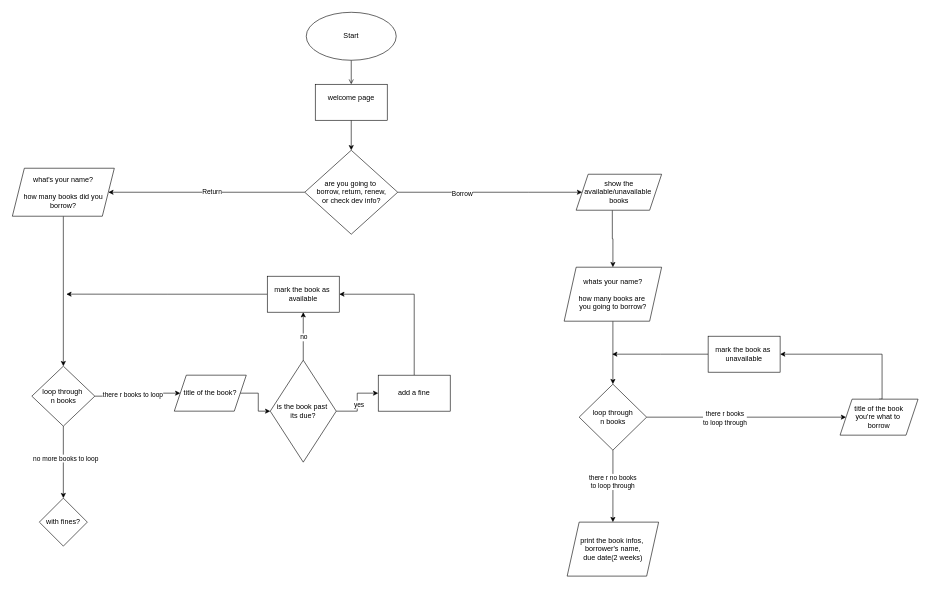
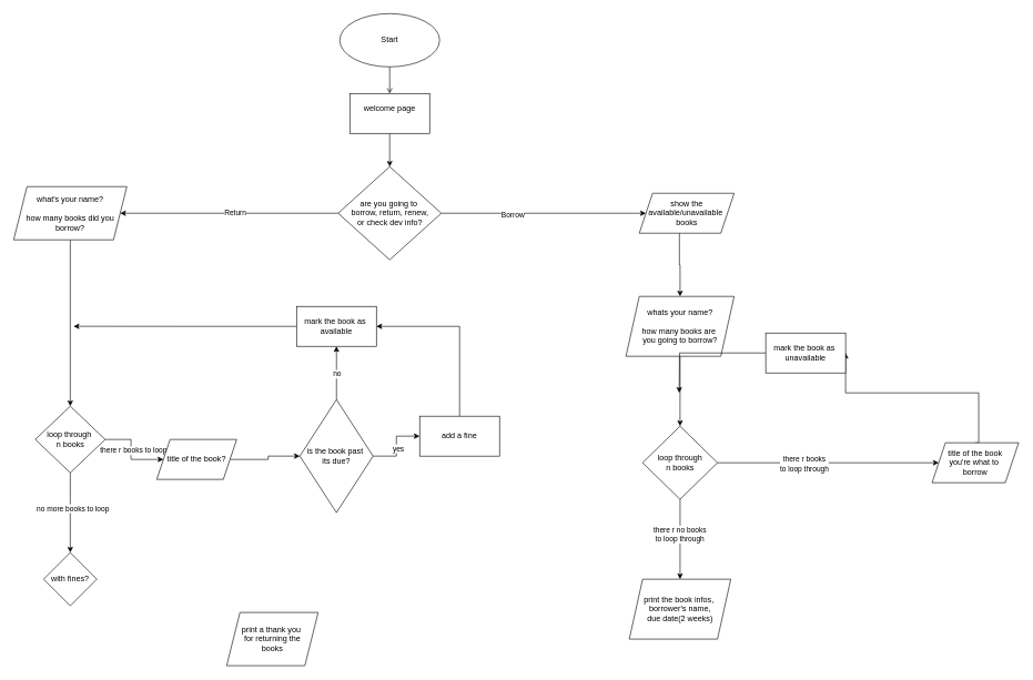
  <mxCell id="0" />
  <mxCell id="1" parent="0" />
  <mxCell id="2" value="" style="edgeStyle=orthogonalEdgeStyle;rounded=0;orthogonalLoop=1;jettySize=auto;html=1;endArrow=open;" edge="1" parent="1" source="3" target="5"><mxGeometry relative="1" as="geometry" /></mxCell>
  <mxCell id="3" value="Start" style="ellipse;whiteSpace=wrap;html=1;" vertex="1" parent="1"><mxGeometry x="510" y="20" width="150" height="80" as="geometry" /></mxCell>
  <mxCell id="4" value="" style="edgeStyle=orthogonalEdgeStyle;rounded=0;orthogonalLoop=1;jettySize=auto;html=1;" edge="1" parent="1" source="5" target="10"><mxGeometry relative="1" as="geometry" /></mxCell>
  <mxCell id="5" value="welcome page&lt;div&gt;&lt;br&gt;&lt;/div&gt;" style="rounded=0;whiteSpace=wrap;html=1;" vertex="1" parent="1"><mxGeometry x="525" y="140" width="120" height="60" as="geometry" /></mxCell>
  <mxCell id="6" value="" style="edgeStyle=orthogonalEdgeStyle;rounded=0;orthogonalLoop=1;jettySize=auto;html=1;" edge="1" parent="1" source="10" target="14"><mxGeometry relative="1" as="geometry"><mxPoint x="787.5" y="380" as="targetPoint" /><Array as="points"><mxPoint x="880" y="320" /><mxPoint x="880" y="320" /></Array></mxGeometry></mxCell>
  <mxCell id="7" value="Borrow" style="edgeLabel;html=1;align=center;verticalAlign=middle;resizable=0;points=[];" vertex="1" connectable="0" parent="6"><mxGeometry x="-0.302" y="-1" relative="1" as="geometry"><mxPoint as="offset" /></mxGeometry></mxCell>
  <mxCell id="8" value="" style="edgeStyle=orthogonalEdgeStyle;rounded=0;orthogonalLoop=1;jettySize=auto;html=1;" edge="1" parent="1" source="10" target="24"><mxGeometry relative="1" as="geometry" /></mxCell>
  <mxCell id="9" value="Return" style="edgeLabel;html=1;align=center;verticalAlign=middle;resizable=0;points=[];" vertex="1" connectable="0" parent="8"><mxGeometry x="-0.055" y="-2" relative="1" as="geometry"><mxPoint as="offset" /></mxGeometry></mxCell>
  <mxCell id="10" value="are you going to&amp;nbsp;&lt;div&gt;borrow,&amp;nbsp;&lt;span style=&quot;background-color: initial;&quot;&gt;return, renew,&lt;/span&gt;&lt;/div&gt;&lt;div&gt;&lt;span style=&quot;background-color: initial;&quot;&gt;or check dev info?&lt;/span&gt;&lt;/div&gt;" style="rhombus;whiteSpace=wrap;html=1;" vertex="1" parent="1"><mxGeometry x="507.5" y="250" width="155" height="140" as="geometry" /></mxCell>
  <mxCell id="11" value="" style="edgeStyle=orthogonalEdgeStyle;rounded=0;orthogonalLoop=1;jettySize=auto;html=1;entryX=0.5;entryY=0;entryDx=0;entryDy=0;exitX=0.423;exitY=1.001;exitDx=0;exitDy=0;exitPerimeter=0;" edge="1" parent="1" source="14" target="13"><mxGeometry relative="1" as="geometry"><mxPoint x="847.5" y="410" as="sourcePoint" /><mxPoint x="847.5" y="470" as="targetPoint" /></mxGeometry></mxCell>
  <mxCell id="12" value="" style="edgeStyle=orthogonalEdgeStyle;rounded=0;orthogonalLoop=1;jettySize=auto;html=1;" edge="1" parent="1" source="13" target="19"><mxGeometry relative="1" as="geometry" /></mxCell>
  <mxCell id="13" value="&lt;div&gt;whats your name?&lt;/div&gt;&lt;div&gt;&lt;br&gt;&lt;/div&gt;how many books are&amp;nbsp;&lt;div&gt;you going to borrow?&lt;/div&gt;" style="shape=parallelogram;perimeter=parallelogramPerimeter;whiteSpace=wrap;html=1;fixedSize=1;" vertex="1" parent="1"><mxGeometry x="940" y="445" width="162.5" height="90" as="geometry" /></mxCell>
  <mxCell id="14" value="show the available/unavailable&amp;nbsp;&lt;div&gt;books&lt;/div&gt;" style="shape=parallelogram;perimeter=parallelogramPerimeter;whiteSpace=wrap;html=1;fixedSize=1;" vertex="1" parent="1"><mxGeometry x="960" y="290" width="142.5" height="60" as="geometry" /></mxCell>
  <mxCell id="15" value="" style="edgeStyle=orthogonalEdgeStyle;rounded=0;orthogonalLoop=1;jettySize=auto;html=1;" edge="1" parent="1" source="19" target="21"><mxGeometry relative="1" as="geometry" /></mxCell>
  <mxCell id="16" value="there r books&lt;div&gt;to loop through&lt;/div&gt;" style="edgeLabel;html=1;align=center;verticalAlign=middle;resizable=0;points=[];" vertex="1" connectable="0" parent="15"><mxGeometry x="-0.221" y="-1" relative="1" as="geometry"><mxPoint as="offset" /></mxGeometry></mxCell>
  <mxCell id="17" value="" style="edgeStyle=orthogonalEdgeStyle;rounded=0;orthogonalLoop=1;jettySize=auto;html=1;entryX=0.5;entryY=0;entryDx=0;entryDy=0;" edge="1" parent="1" source="19" target="22"><mxGeometry relative="1" as="geometry"><mxPoint x="847.545" y="845" as="targetPoint" /></mxGeometry></mxCell>
  <mxCell id="18" value="there r no books&lt;div&gt;to loop through&lt;/div&gt;" style="edgeLabel;html=1;align=center;verticalAlign=middle;resizable=0;points=[];" vertex="1" connectable="0" parent="17"><mxGeometry x="-0.114" y="-1" relative="1" as="geometry"><mxPoint as="offset" /></mxGeometry></mxCell>
  <mxCell id="19" value="loop through&lt;div&gt;n books&lt;/div&gt;" style="rhombus;whiteSpace=wrap;html=1;" vertex="1" parent="1"><mxGeometry x="965" y="640" width="112.5" height="110" as="geometry" /></mxCell>
  <mxCell id="20" style="edgeStyle=orthogonalEdgeStyle;rounded=0;orthogonalLoop=1;jettySize=auto;html=1;exitX=0.5;exitY=0;exitDx=0;exitDy=0;entryX=1;entryY=0.5;entryDx=0;entryDy=0;" edge="1" parent="1" source="21" target="40"><mxGeometry relative="1" as="geometry"><mxPoint x="850" y="590" as="targetPoint" /><Array as="points"><mxPoint x="1470" y="665" /><mxPoint x="1470" y="590" /></Array></mxGeometry></mxCell>
  <mxCell id="21" value="title of the book&lt;div&gt;you're what to&amp;nbsp;&lt;/div&gt;&lt;div&gt;borrow&lt;/div&gt;" style="shape=parallelogram;perimeter=parallelogramPerimeter;whiteSpace=wrap;html=1;fixedSize=1;" vertex="1" parent="1"><mxGeometry x="1400" y="665" width="130" height="60" as="geometry" /></mxCell>
  <mxCell id="22" value="print the book infos,&amp;nbsp;&lt;div&gt;borrower's name,&lt;/div&gt;&lt;div&gt;due date(2 weeks)&lt;/div&gt;" style="shape=parallelogram;perimeter=parallelogramPerimeter;whiteSpace=wrap;html=1;fixedSize=1;" vertex="1" parent="1"><mxGeometry x="945" y="870" width="152.5" height="90" as="geometry" /></mxCell>
  <mxCell id="23" value="" style="edgeStyle=orthogonalEdgeStyle;rounded=0;orthogonalLoop=1;jettySize=auto;html=1;" edge="1" parent="1" source="24" target="29"><mxGeometry relative="1" as="geometry" /></mxCell>
  <mxCell id="24" value="what's your name?&lt;div&gt;&lt;br&gt;&lt;div&gt;how many books did you borrow?&lt;/div&gt;&lt;/div&gt;" style="shape=parallelogram;perimeter=parallelogramPerimeter;whiteSpace=wrap;html=1;fixedSize=1;" vertex="1" parent="1"><mxGeometry x="20" y="280" width="170" height="80" as="geometry" /></mxCell>
  <mxCell id="25" value="" style="edgeStyle=orthogonalEdgeStyle;rounded=0;orthogonalLoop=1;jettySize=auto;html=1;entryX=0;entryY=0.5;entryDx=0;entryDy=0;" edge="1" parent="1" source="29" target="43"><mxGeometry relative="1" as="geometry"><mxPoint x="340" y="660" as="targetPoint" /></mxGeometry></mxCell>
  <mxCell id="26" value="there r books to loop" style="edgeLabel;html=1;align=center;verticalAlign=middle;resizable=0;points=[];" vertex="1" connectable="0" parent="25"><mxGeometry x="-0.063" y="3" relative="1" as="geometry"><mxPoint as="offset" /></mxGeometry></mxCell>
  <mxCell id="27" value="" style="edgeStyle=orthogonalEdgeStyle;rounded=0;orthogonalLoop=1;jettySize=auto;html=1;entryX=0.5;entryY=0;entryDx=0;entryDy=0;" edge="1" parent="1" source="29" target="44"><mxGeometry relative="1" as="geometry" /></mxCell>
  <mxCell id="28" value="no more books to loop" style="edgeLabel;html=1;align=center;verticalAlign=middle;resizable=0;points=[];" vertex="1" connectable="0" parent="27"><mxGeometry x="-0.134" y="3" relative="1" as="geometry"><mxPoint y="1" as="offset" /></mxGeometry></mxCell>
  <mxCell id="29" value="loop through&amp;nbsp;&lt;div&gt;n books&lt;/div&gt;" style="rhombus;whiteSpace=wrap;html=1;" vertex="1" parent="1"><mxGeometry x="52.5" y="610" width="105" height="100" as="geometry" /></mxCell>
  <mxCell id="30" value="" style="edgeStyle=orthogonalEdgeStyle;rounded=0;orthogonalLoop=1;jettySize=auto;html=1;" edge="1" parent="1" source="34" target="36"><mxGeometry relative="1" as="geometry" /></mxCell>
  <mxCell id="31" value="yes" style="edgeLabel;html=1;align=center;verticalAlign=middle;resizable=0;points=[];" vertex="1" connectable="0" parent="30"><mxGeometry x="-0.059" y="-2" relative="1" as="geometry"><mxPoint as="offset" /></mxGeometry></mxCell>
  <mxCell id="32" style="edgeStyle=orthogonalEdgeStyle;rounded=0;orthogonalLoop=1;jettySize=auto;html=1;exitX=0.5;exitY=0;exitDx=0;exitDy=0;entryX=0.5;entryY=1;entryDx=0;entryDy=0;" edge="1" parent="1" source="34" target="38"><mxGeometry relative="1" as="geometry" /></mxCell>
  <mxCell id="33" value="no" style="edgeLabel;html=1;align=center;verticalAlign=middle;resizable=0;points=[];" vertex="1" connectable="0" parent="32"><mxGeometry x="-0.024" relative="1" as="geometry"><mxPoint as="offset" /></mxGeometry></mxCell>
  <mxCell id="34" value="is the book past&amp;nbsp;&lt;div&gt;its due?&lt;/div&gt;" style="rhombus;whiteSpace=wrap;html=1;" vertex="1" parent="1"><mxGeometry x="450" y="600" width="110" height="170" as="geometry" /></mxCell>
  <mxCell id="35" style="edgeStyle=orthogonalEdgeStyle;rounded=0;orthogonalLoop=1;jettySize=auto;html=1;exitX=0.5;exitY=0;exitDx=0;exitDy=0;entryX=1;entryY=0.5;entryDx=0;entryDy=0;" edge="1" parent="1" source="36" target="38"><mxGeometry relative="1" as="geometry"><mxPoint x="510" y="490" as="targetPoint" /><Array as="points"><mxPoint x="690" y="490" /></Array></mxGeometry></mxCell>
  <mxCell id="36" value="add a fine" style="whiteSpace=wrap;html=1;" vertex="1" parent="1"><mxGeometry x="630" y="625" width="120" height="60" as="geometry" /></mxCell>
  <mxCell id="37" style="edgeStyle=orthogonalEdgeStyle;rounded=0;orthogonalLoop=1;jettySize=auto;html=1;exitX=0;exitY=0.5;exitDx=0;exitDy=0;" edge="1" parent="1" source="38"><mxGeometry relative="1" as="geometry"><mxPoint x="110" y="489.909" as="targetPoint" /></mxGeometry></mxCell>
  <mxCell id="38" value="mark the book as&amp;nbsp;&lt;div&gt;available&lt;/div&gt;" style="rounded=0;whiteSpace=wrap;html=1;" vertex="1" parent="1"><mxGeometry x="445" y="460" width="120" height="60" as="geometry" /></mxCell>
  <mxCell id="39" style="edgeStyle=orthogonalEdgeStyle;rounded=0;orthogonalLoop=1;jettySize=auto;html=1;exitX=0;exitY=0.5;exitDx=0;exitDy=0;" edge="1" parent="1" source="40"><mxGeometry relative="1" as="geometry"><mxPoint x="1020" y="590" as="targetPoint" /></mxGeometry></mxCell>
- <mxCell id="40" value="mark the book as&amp;nbsp;&lt;div&gt;unavailable&lt;/div&gt;" style="rounded=0;whiteSpace=wrap;html=1;" vertex="1" parent="1"><mxGeometry x="1180" y="560" width="120" height="60" as="geometry" /></mxCell>
+ <mxCell id="40" value="mark the book as&amp;nbsp;&lt;div&gt;unavailable&lt;/div&gt;" style="rounded=0;whiteSpace=wrap;html=1;" vertex="1" parent="1"><mxGeometry x="1150" y="500" width="120" height="60" as="geometry" /></mxCell>
+ <mxCell id="41" value="print a thank you&amp;nbsp;&lt;div&gt;for returning the&lt;/div&gt;&lt;div&gt;books&lt;/div&gt;" style="shape=parallelogram;perimeter=parallelogramPerimeter;whiteSpace=wrap;html=1;fixedSize=1;" vertex="1" parent="1"><mxGeometry x="340" y="920" width="137.5" height="80" as="geometry" /></mxCell>
  <mxCell id="42" value="" style="edgeStyle=orthogonalEdgeStyle;rounded=0;orthogonalLoop=1;jettySize=auto;html=1;" edge="1" parent="1" source="43" target="34"><mxGeometry relative="1" as="geometry" /></mxCell>
- <mxCell id="43" value="title of the book?" style="shape=parallelogram;perimeter=parallelogramPerimeter;whiteSpace=wrap;html=1;fixedSize=1;" vertex="1" parent="1"><mxGeometry x="290" y="625" width="120" height="60" as="geometry" /></mxCell>
+ <mxCell id="43" value="title of the book?" style="shape=parallelogram;perimeter=parallelogramPerimeter;whiteSpace=wrap;html=1;fixedSize=1;" vertex="1" parent="1"><mxGeometry x="235" y="660" width="120" height="60" as="geometry" /></mxCell>
  <mxCell id="44" value="with fines?" style="rhombus;whiteSpace=wrap;html=1;" vertex="1" parent="1"><mxGeometry x="65" y="830" width="80" height="80" as="geometry" /></mxCell>
